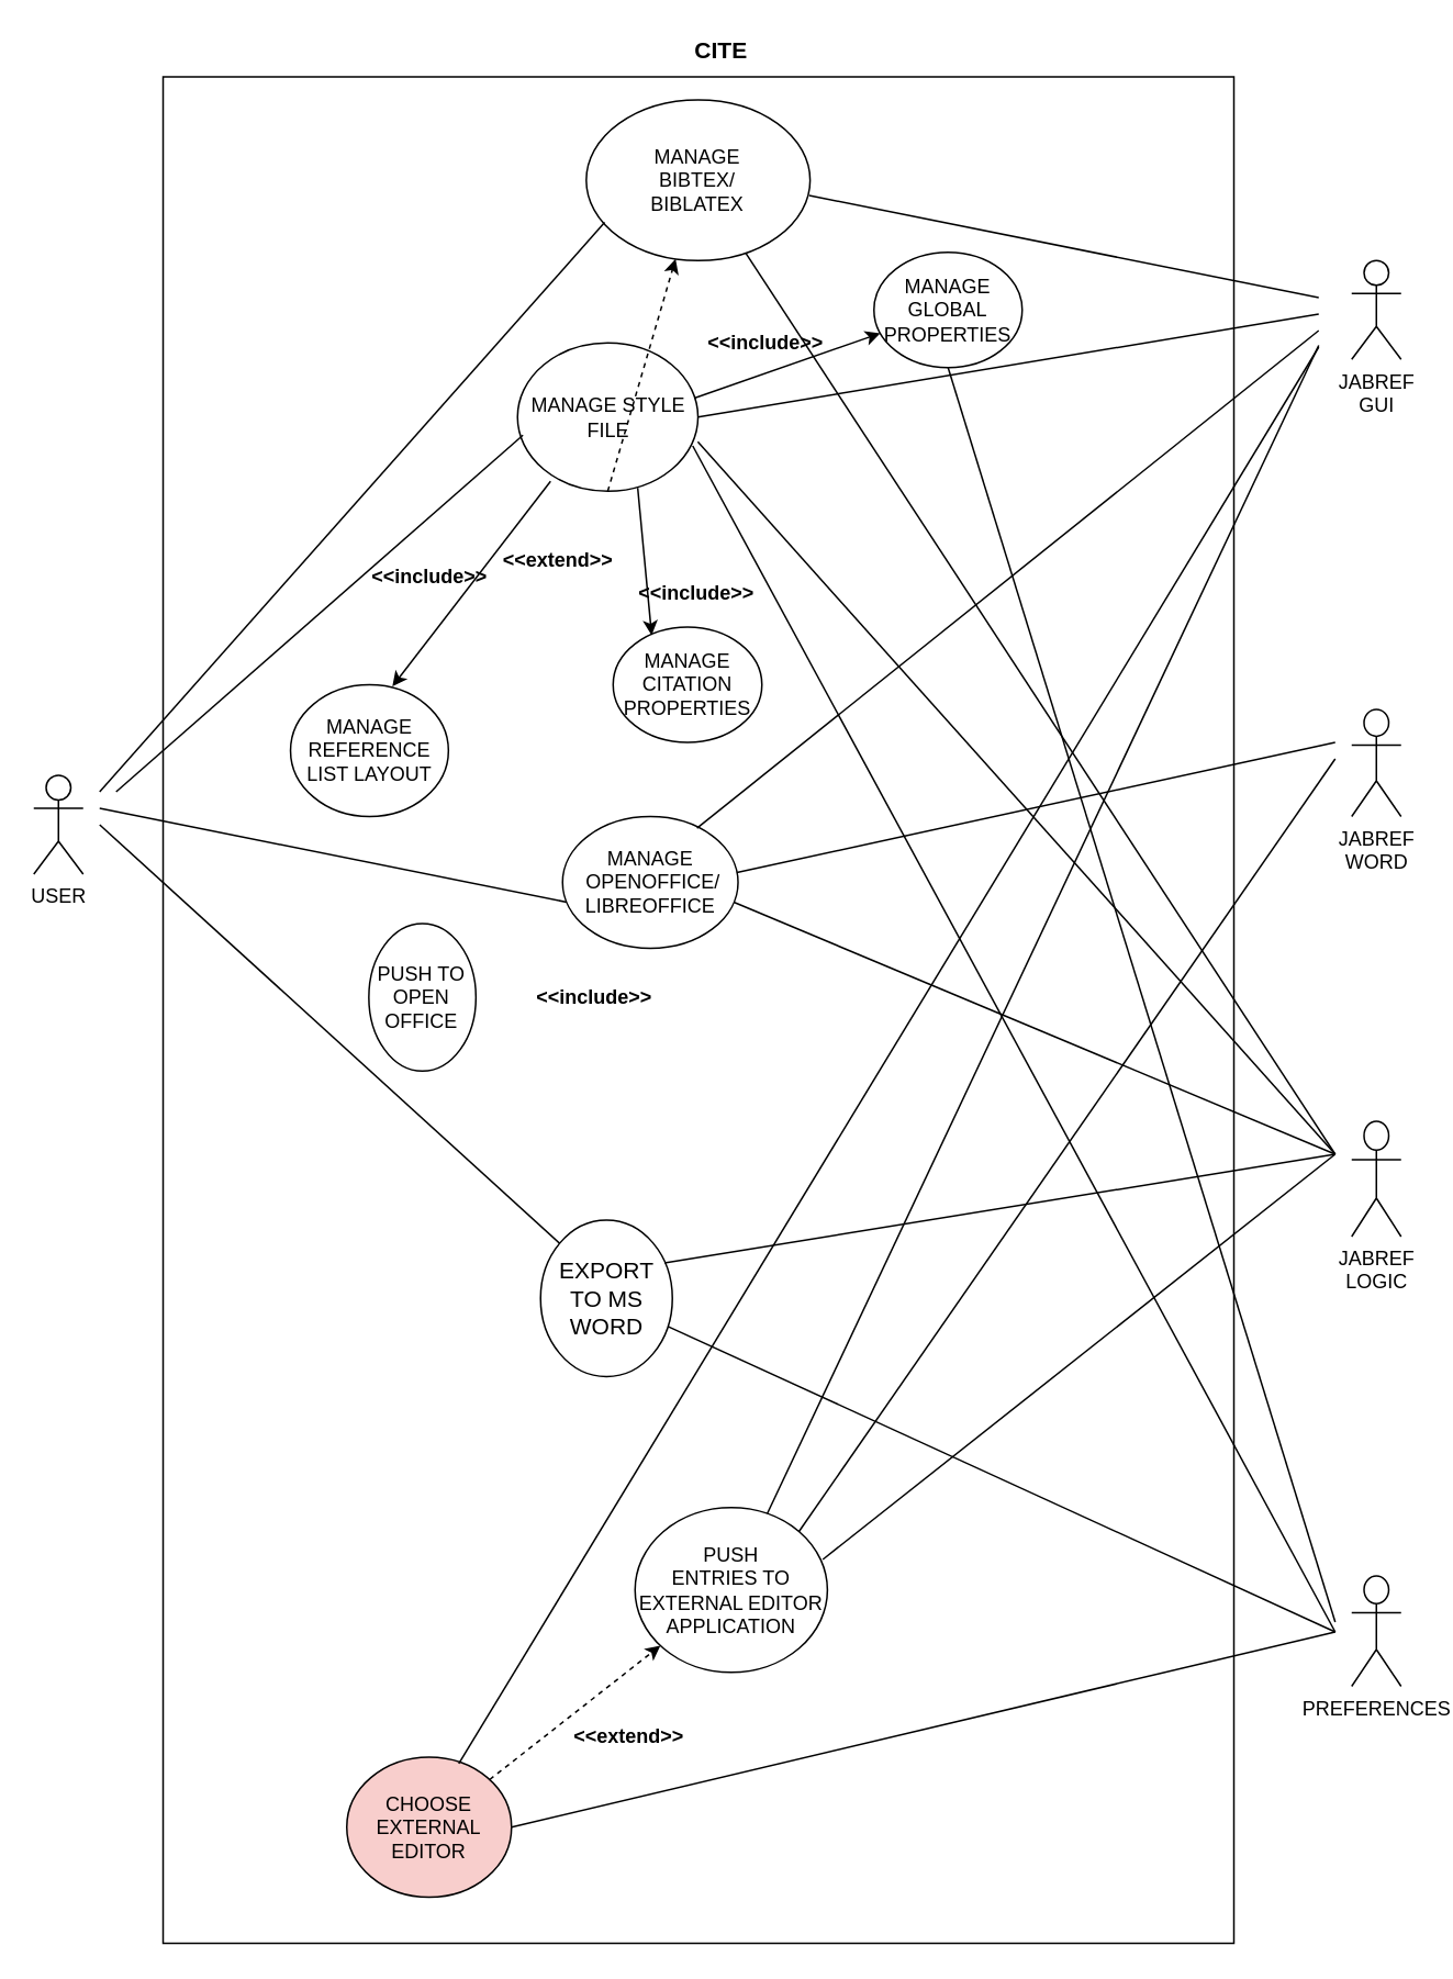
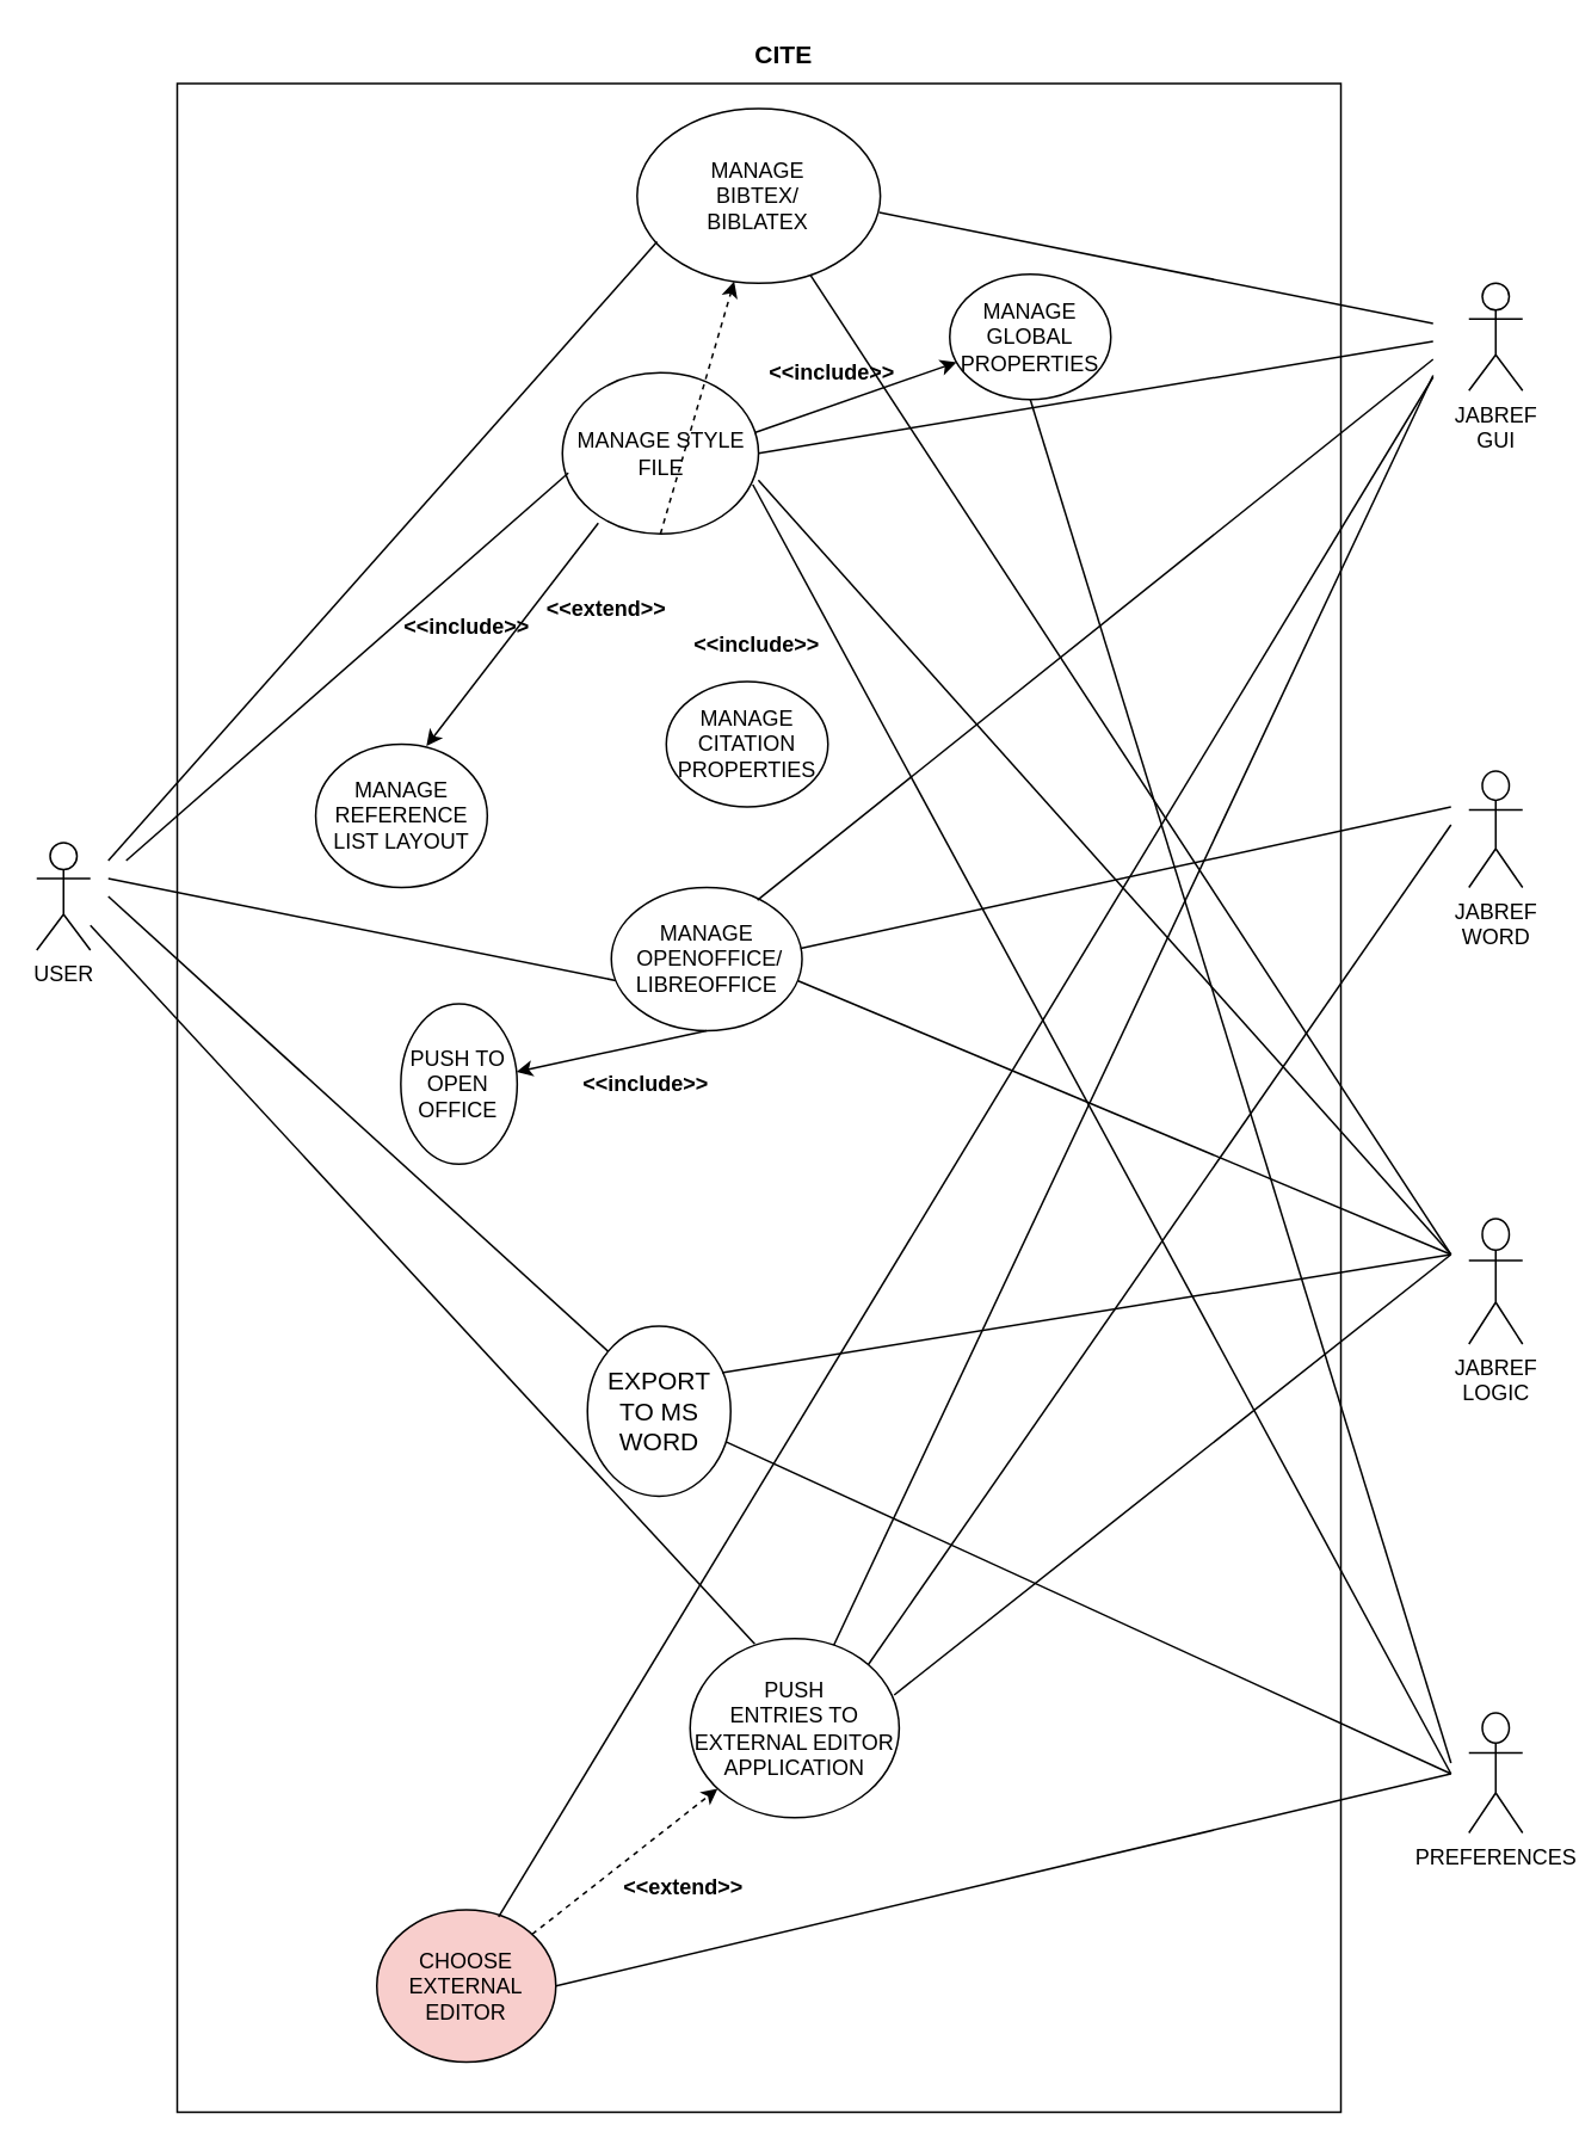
  <mxCell id="0" />
  <mxCell id="1" parent="0" />
  <mxCell id="2" value="" style="rounded=0;whiteSpace=wrap;html=1;" parent="1" vertex="1"><mxGeometry x="98.51" y="46" width="650" height="1133" as="geometry" /></mxCell>
  <mxCell id="3" value="MANAGE&lt;br&gt;BIBTEX/&lt;br&gt;BIBLATEX" style="ellipse;whiteSpace=wrap;html=1;" parent="1" vertex="1"><mxGeometry x="355.39" y="60" width="135.86" height="97.5" as="geometry" /></mxCell>
  <mxCell id="4" value="PUSH&lt;br&gt;ENTRIES TO EXTERNAL EDITOR APPLICATION" style="ellipse;whiteSpace=wrap;html=1;" parent="1" vertex="1"><mxGeometry x="385" y="914.5" width="116.77" height="100" as="geometry" /></mxCell>
  <mxCell id="5" value="CHOOSE EXTERNAL &lt;br&gt;EDITOR" style="ellipse;whiteSpace=wrap;html=1;fillColor=#f8cecc;" parent="1" vertex="1"><mxGeometry x="210" y="1066" width="100" height="85" as="geometry" /></mxCell>
  <mxCell id="6" value="" style="endArrow=classic;html=1;rounded=0;dashed=1;" parent="1" source="5" target="4" edge="1"><mxGeometry width="50" height="50" relative="1" as="geometry"><mxPoint x="941" y="870" as="sourcePoint" /><mxPoint x="991" y="820" as="targetPoint" /></mxGeometry></mxCell>
  <mxCell id="7" value="&lt;b&gt;&lt;font style=&quot;font-size: 12px&quot;&gt;&amp;lt;&amp;lt;extend&amp;gt;&amp;gt;&lt;/font&gt;&lt;/b&gt;" style="whiteSpace=wrap;html=1;fontSize=14;rotation=0;strokeColor=#FFFFFF;" parent="1" vertex="1"><mxGeometry x="355.39" y="1040" width="52.54" height="26" as="geometry" /></mxCell>
  <mxCell id="8" value="EXPORT TO MS WORD" style="ellipse;whiteSpace=wrap;html=1;fontSize=14;" parent="1" vertex="1"><mxGeometry x="327.65" y="740" width="80" height="95" as="geometry" /></mxCell>
  <mxCell id="9" value="MANAGE&lt;br&gt;&amp;nbsp;OPENOFFICE/&lt;br&gt;LIBREOFFICE" style="ellipse;whiteSpace=wrap;html=1;fontSize=12;rotation=0;direction=south;" parent="1" vertex="1"><mxGeometry x="341" y="495" width="106.52" height="80" as="geometry" /></mxCell>
  <mxCell id="10" value="PUSH TO OPEN OFFICE" style="ellipse;whiteSpace=wrap;html=1;fontSize=12;" parent="1" vertex="1"><mxGeometry x="223.4" y="560" width="65" height="89.5" as="geometry" /></mxCell>
  <mxCell id="11" value="USER" style="shape=umlActor;verticalLabelPosition=bottom;verticalAlign=top;html=1;outlineConnect=0;fontSize=12;" parent="1" vertex="1"><mxGeometry x="20" y="470" width="30" height="60" as="geometry" /></mxCell>
  <mxCell id="12" value="" style="endArrow=none;html=1;rounded=0;fontSize=12;entryX=0.082;entryY=0.763;entryDx=0;entryDy=0;entryPerimeter=0;" parent="1" target="3" edge="1"><mxGeometry width="50" height="50" relative="1" as="geometry"><mxPoint x="60" y="480" as="sourcePoint" /><mxPoint x="130" y="380" as="targetPoint" /></mxGeometry></mxCell>
  <mxCell id="13" value="JABREF&lt;br&gt;GUI" style="shape=umlActor;verticalLabelPosition=bottom;verticalAlign=top;html=1;outlineConnect=0;fontSize=12;" parent="1" vertex="1"><mxGeometry x="820" y="157.5" width="30" height="60" as="geometry" /></mxCell>
  <mxCell id="14" value="JABREF&lt;br&gt;WORD" style="shape=umlActor;verticalLabelPosition=bottom;verticalAlign=top;html=1;outlineConnect=0;fontSize=12;" parent="1" vertex="1"><mxGeometry x="820" y="430" width="30" height="65" as="geometry" /></mxCell>
  <mxCell id="15" value="PREFERENCES" style="shape=umlActor;verticalLabelPosition=bottom;verticalAlign=top;html=1;outlineConnect=0;fontSize=12;" parent="1" vertex="1"><mxGeometry x="820" y="956" width="30" height="67" as="geometry" /></mxCell>
  <mxCell id="16" value="JABREF &lt;br&gt;LOGIC" style="shape=umlActor;verticalLabelPosition=bottom;verticalAlign=top;html=1;outlineConnect=0;fontSize=12;" parent="1" vertex="1"><mxGeometry x="820" y="680" width="30" height="70" as="geometry" /></mxCell>
  <mxCell id="17" value="MANAGE STYLE FILE" style="ellipse;whiteSpace=wrap;html=1;" parent="1" vertex="1"><mxGeometry x="313.66" y="207.5" width="109.54" height="90" as="geometry" /></mxCell>
  <mxCell id="18" value="" style="endArrow=classic;html=1;rounded=0;exitX=0.98;exitY=0.372;exitDx=0;exitDy=0;exitPerimeter=0;" parent="1" source="17" target="24" edge="1"><mxGeometry width="50" height="50" relative="1" as="geometry"><mxPoint x="280" y="310" as="sourcePoint" /><mxPoint x="459.912" y="239.287" as="targetPoint" /></mxGeometry></mxCell>
  <mxCell id="19" value="" style="endArrow=classic;html=1;rounded=0;exitX=0.183;exitY=0.933;exitDx=0;exitDy=0;entryX=0.645;entryY=0.013;entryDx=0;entryDy=0;exitPerimeter=0;entryPerimeter=0;" parent="1" source="17" target="26" edge="1"><mxGeometry width="50" height="50" relative="1" as="geometry"><mxPoint x="240" y="430" as="sourcePoint" /><mxPoint x="448.874" y="462.656" as="targetPoint" /></mxGeometry></mxCell>
  <mxCell id="20" value="&lt;b&gt;&amp;lt;&amp;lt;include&amp;gt;&amp;gt;&lt;/b&gt;" style="text;html=1;align=center;verticalAlign=middle;resizable=0;points=[];autosize=1;strokeColor=none;fillColor=none;" parent="1" vertex="1"><mxGeometry x="424" y="197.5" width="80" height="20" as="geometry" /></mxCell>
  <mxCell id="21" value="&lt;b&gt;&amp;lt;&amp;lt;include&amp;gt;&amp;gt;&lt;/b&gt;" style="text;html=1;align=center;verticalAlign=middle;resizable=0;points=[];autosize=1;strokeColor=none;fillColor=none;" parent="1" vertex="1"><mxGeometry x="220" y="340" width="80" height="20" as="geometry" /></mxCell>
+ <mxCell id="22" value="" style="endArrow=classic;html=1;rounded=0;exitX=1;exitY=0.5;exitDx=0;exitDy=0;" parent="1" source="9" target="10" edge="1"><mxGeometry width="50" height="50" relative="1" as="geometry"><mxPoint x="383.422" y="627.02" as="sourcePoint" /><mxPoint x="552.05" y="570" as="targetPoint" /></mxGeometry></mxCell>
  <mxCell id="23" value="&lt;b&gt;&amp;lt;&amp;lt;include&amp;gt;&amp;gt;&lt;/b&gt;" style="text;html=1;align=center;verticalAlign=middle;resizable=0;points=[];autosize=1;strokeColor=none;fillColor=none;" parent="1" vertex="1"><mxGeometry x="320" y="594.75" width="80" height="20" as="geometry" /></mxCell>
  <mxCell id="24" value="MANAGE GLOBAL PROPERTIES" style="ellipse;whiteSpace=wrap;html=1;" parent="1" vertex="1"><mxGeometry x="530.02" y="152.5" width="89.98" height="70" as="geometry" /></mxCell>
  <mxCell id="25" value="MANAGE CITATION&lt;br&gt;PROPERTIES" style="ellipse;whiteSpace=wrap;html=1;" parent="1" vertex="1"><mxGeometry x="371.69" y="380" width="90.31" height="70" as="geometry" /></mxCell>
  <mxCell id="26" value="MANAGE REFERENCE LIST LAYOUT" style="ellipse;whiteSpace=wrap;html=1;" parent="1" vertex="1"><mxGeometry x="175.86" y="415" width="95.86" height="80" as="geometry" /></mxCell>
- <mxCell id="27" value="" style="endArrow=classic;html=1;rounded=0;entryX=0.259;entryY=0.071;entryDx=0;entryDy=0;exitX=0.666;exitY=0.978;exitDx=0;exitDy=0;exitPerimeter=0;entryPerimeter=0;" parent="1" source="17" target="25" edge="1"><mxGeometry width="50" height="50" relative="1" as="geometry"><mxPoint x="380" y="380" as="sourcePoint" /><mxPoint x="430" y="330" as="targetPoint" /></mxGeometry></mxCell>
  <mxCell id="28" value="&lt;b&gt;&amp;lt;&amp;lt;include&amp;gt;&amp;gt;&lt;/b&gt;" style="text;html=1;align=center;verticalAlign=middle;resizable=0;points=[];autosize=1;strokeColor=none;fillColor=none;" parent="1" vertex="1"><mxGeometry x="382" y="350" width="80" height="20" as="geometry" /></mxCell>
  <mxCell id="29" value="" style="endArrow=none;html=1;rounded=0;entryX=0.03;entryY=0.622;entryDx=0;entryDy=0;entryPerimeter=0;" parent="1" target="17" edge="1"><mxGeometry width="50" height="50" relative="1" as="geometry"><mxPoint x="70" y="480" as="sourcePoint" /><mxPoint x="200" y="390" as="targetPoint" /></mxGeometry></mxCell>
  <mxCell id="30" value="" style="endArrow=none;html=1;rounded=0;entryX=0.65;entryY=0.976;entryDx=0;entryDy=0;entryPerimeter=0;" parent="1" target="9" edge="1"><mxGeometry width="50" height="50" relative="1" as="geometry"><mxPoint x="60" y="490" as="sourcePoint" /><mxPoint x="360" y="560" as="targetPoint" /></mxGeometry></mxCell>
  <mxCell id="31" value="" style="endArrow=none;html=1;rounded=0;entryX=0;entryY=0;entryDx=0;entryDy=0;" parent="1" target="8" edge="1"><mxGeometry width="50" height="50" relative="1" as="geometry"><mxPoint x="60" y="500" as="sourcePoint" /><mxPoint x="180" y="621" as="targetPoint" /></mxGeometry></mxCell>
+ <mxCell id="32" value="" style="endArrow=none;html=1;rounded=0;entryX=0.309;entryY=0.03;entryDx=0;entryDy=0;entryPerimeter=0;" parent="1" source="11" target="4" edge="1"><mxGeometry width="50" height="50" relative="1" as="geometry"><mxPoint x="80" y="470" as="sourcePoint" /><mxPoint x="210" y="630" as="targetPoint" /></mxGeometry></mxCell>
  <mxCell id="33" value="" style="endArrow=none;html=1;rounded=0;exitX=0.996;exitY=0.595;exitDx=0;exitDy=0;exitPerimeter=0;" parent="1" source="3" edge="1"><mxGeometry width="50" height="50" relative="1" as="geometry"><mxPoint x="641.78" y="180" as="sourcePoint" /><mxPoint x="800" y="180" as="targetPoint" /></mxGeometry></mxCell>
  <mxCell id="34" value="" style="endArrow=none;html=1;rounded=0;exitX=1;exitY=0.5;exitDx=0;exitDy=0;" parent="1" source="17" edge="1"><mxGeometry width="50" height="50" relative="1" as="geometry"><mxPoint x="620" y="410" as="sourcePoint" /><mxPoint x="800" y="190" as="targetPoint" /></mxGeometry></mxCell>
  <mxCell id="35" value="" style="endArrow=none;html=1;rounded=0;exitX=0.088;exitY=0.234;exitDx=0;exitDy=0;exitPerimeter=0;" parent="1" source="9" edge="1"><mxGeometry width="50" height="50" relative="1" as="geometry"><mxPoint x="500" y="480" as="sourcePoint" /><mxPoint x="800" y="200" as="targetPoint" /></mxGeometry></mxCell>
  <mxCell id="36" value="" style="endArrow=none;html=1;rounded=0;" parent="1" source="4" edge="1"><mxGeometry width="50" height="50" relative="1" as="geometry"><mxPoint x="456.52" y="880" as="sourcePoint" /><mxPoint x="800" y="209" as="targetPoint" /></mxGeometry></mxCell>
  <mxCell id="37" value="" style="endArrow=none;html=1;rounded=0;exitX=0.94;exitY=0.274;exitDx=0;exitDy=0;exitPerimeter=0;" parent="1" source="8" edge="1"><mxGeometry width="50" height="50" relative="1" as="geometry"><mxPoint x="610" y="760" as="sourcePoint" /><mxPoint x="810" y="700" as="targetPoint" /></mxGeometry></mxCell>
  <mxCell id="38" value="" style="endArrow=none;html=1;rounded=0;exitX=0.425;exitY=0.007;exitDx=0;exitDy=0;exitPerimeter=0;" parent="1" source="9" edge="1"><mxGeometry width="50" height="50" relative="1" as="geometry"><mxPoint x="539.43" y="560" as="sourcePoint" /><mxPoint x="810" y="450" as="targetPoint" /></mxGeometry></mxCell>
  <mxCell id="39" value="" style="endArrow=none;html=1;rounded=0;exitX=1;exitY=0;exitDx=0;exitDy=0;" parent="1" source="4" edge="1"><mxGeometry width="50" height="50" relative="1" as="geometry"><mxPoint x="760" y="510" as="sourcePoint" /><mxPoint x="810" y="460" as="targetPoint" /></mxGeometry></mxCell>
  <mxCell id="40" value="" style="endArrow=none;html=1;rounded=0;" parent="1" source="3" edge="1"><mxGeometry width="50" height="50" relative="1" as="geometry"><mxPoint x="507.47" y="645" as="sourcePoint" /><mxPoint x="810" y="700" as="targetPoint" /></mxGeometry></mxCell>
  <mxCell id="41" value="" style="endArrow=none;html=1;rounded=0;exitX=0.999;exitY=0.667;exitDx=0;exitDy=0;exitPerimeter=0;" parent="1" source="17" edge="1"><mxGeometry width="50" height="50" relative="1" as="geometry"><mxPoint x="520.38" y="620" as="sourcePoint" /><mxPoint x="810" y="700" as="targetPoint" /></mxGeometry></mxCell>
  <mxCell id="42" value="" style="endArrow=none;html=1;rounded=0;exitX=0.65;exitY=0.024;exitDx=0;exitDy=0;exitPerimeter=0;" parent="1" source="9" edge="1"><mxGeometry width="50" height="50" relative="1" as="geometry"><mxPoint x="490.38" y="625" as="sourcePoint" /><mxPoint x="810" y="700" as="targetPoint" /></mxGeometry></mxCell>
  <mxCell id="43" value="" style="endArrow=classic;html=1;rounded=0;dashed=1;exitX=0.5;exitY=1;exitDx=0;exitDy=0;" parent="1" source="17" target="3" edge="1"><mxGeometry width="50" height="50" relative="1" as="geometry"><mxPoint x="320" y="380" as="sourcePoint" /><mxPoint x="327.65" y="450" as="targetPoint" /></mxGeometry></mxCell>
  <mxCell id="44" value="&lt;b&gt;&amp;lt;&amp;lt;extend&amp;gt;&amp;gt;&lt;/b&gt;" style="text;html=1;align=center;verticalAlign=middle;resizable=0;points=[];autosize=1;strokeColor=none;fillColor=none;" parent="1" vertex="1"><mxGeometry x="298" y="330" width="80" height="20" as="geometry" /></mxCell>
  <mxCell id="45" value="" style="endArrow=none;html=1;rounded=0;exitX=0.68;exitY=0.047;exitDx=0;exitDy=0;exitPerimeter=0;" parent="1" source="5" edge="1"><mxGeometry width="50" height="50" relative="1" as="geometry"><mxPoint x="291.72" y="1040" as="sourcePoint" /><mxPoint x="800" y="210" as="targetPoint" /></mxGeometry></mxCell>
  <mxCell id="46" value="" style="endArrow=none;html=1;rounded=0;" parent="1" edge="1"><mxGeometry width="50" height="50" relative="1" as="geometry"><mxPoint x="420" y="270" as="sourcePoint" /><mxPoint x="810" y="990" as="targetPoint" /></mxGeometry></mxCell>
  <mxCell id="47" value="" style="endArrow=none;html=1;rounded=0;exitX=0.5;exitY=1;exitDx=0;exitDy=0;" parent="1" source="24" edge="1"><mxGeometry width="50" height="50" relative="1" as="geometry"><mxPoint x="580" y="900" as="sourcePoint" /><mxPoint x="810" y="984" as="targetPoint" /></mxGeometry></mxCell>
  <mxCell id="48" value="" style="endArrow=none;html=1;rounded=0;" parent="1" source="8" edge="1"><mxGeometry width="50" height="50" relative="1" as="geometry"><mxPoint x="550.01" y="920" as="sourcePoint" /><mxPoint x="810" y="990" as="targetPoint" /></mxGeometry></mxCell>
  <mxCell id="49" value="" style="endArrow=none;html=1;rounded=0;exitX=0.976;exitY=0.315;exitDx=0;exitDy=0;exitPerimeter=0;" parent="1" source="4" edge="1"><mxGeometry width="50" height="50" relative="1" as="geometry"><mxPoint x="580" y="870" as="sourcePoint" /><mxPoint x="810" y="700" as="targetPoint" /></mxGeometry></mxCell>
  <mxCell id="50" value="" style="endArrow=none;html=1;rounded=0;exitX=1;exitY=0.5;exitDx=0;exitDy=0;" parent="1" source="5" edge="1"><mxGeometry width="50" height="50" relative="1" as="geometry"><mxPoint x="640" y="1066" as="sourcePoint" /><mxPoint x="810" y="990" as="targetPoint" /></mxGeometry></mxCell>
  <mxCell id="51" value="&lt;b&gt;&lt;font style=&quot;font-size: 14px&quot;&gt;CITE&lt;/font&gt;&lt;/b&gt;" style="text;html=1;align=center;verticalAlign=middle;resizable=0;points=[];autosize=1;strokeColor=none;fillColor=none;" parent="1" vertex="1"><mxGeometry x="412" y="20" width="50" height="20" as="geometry" /></mxCell>
